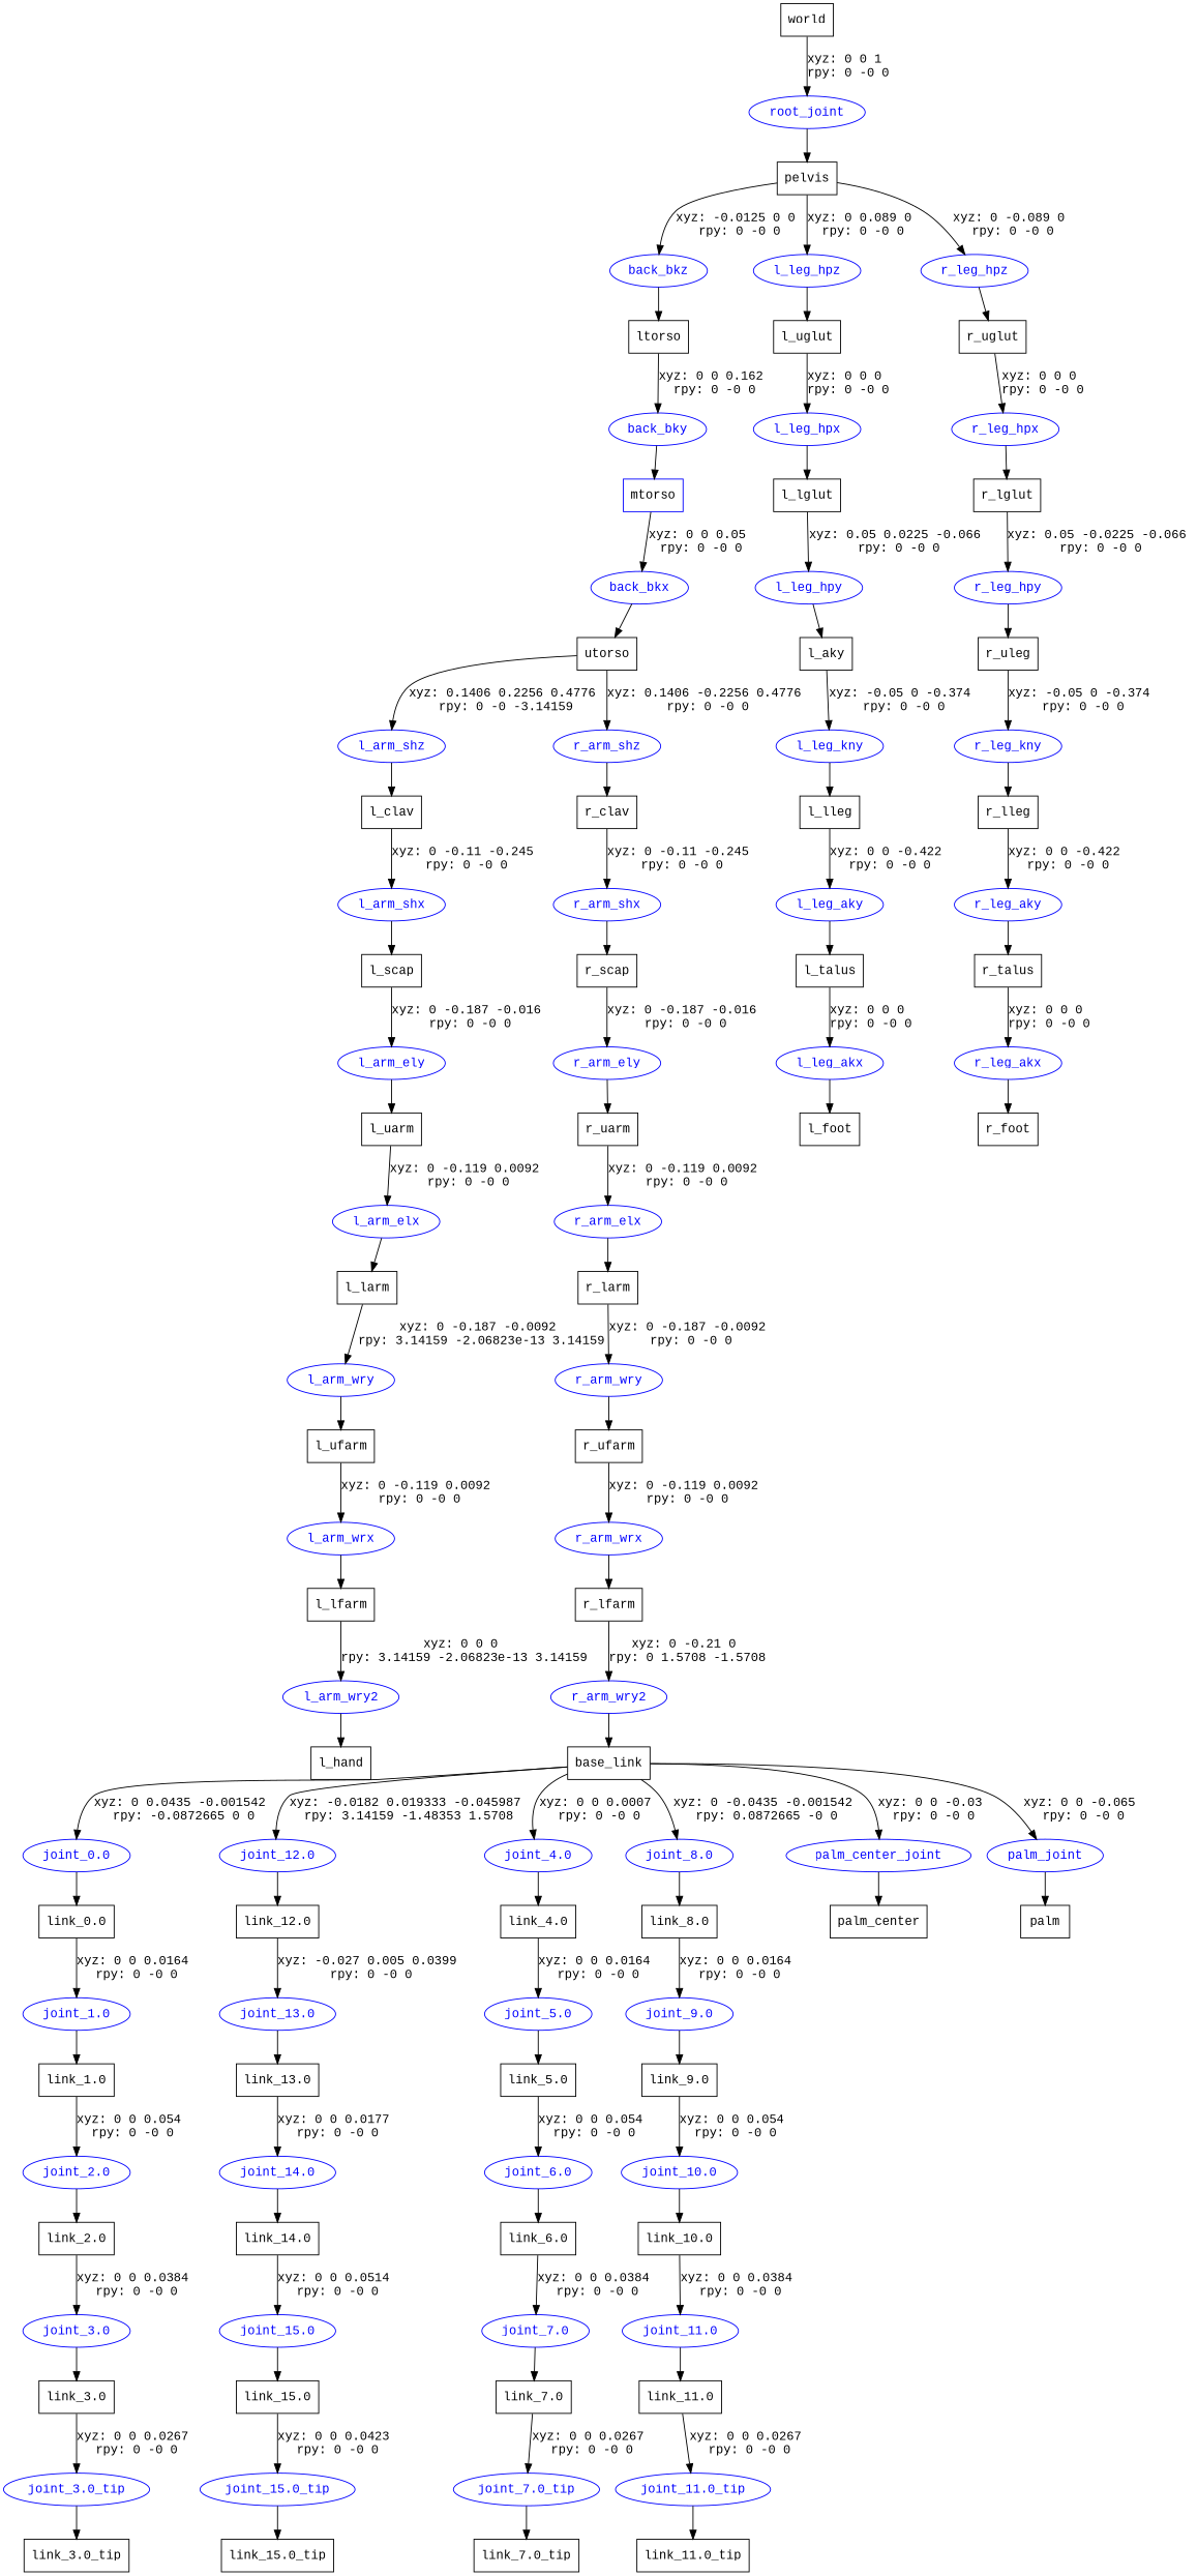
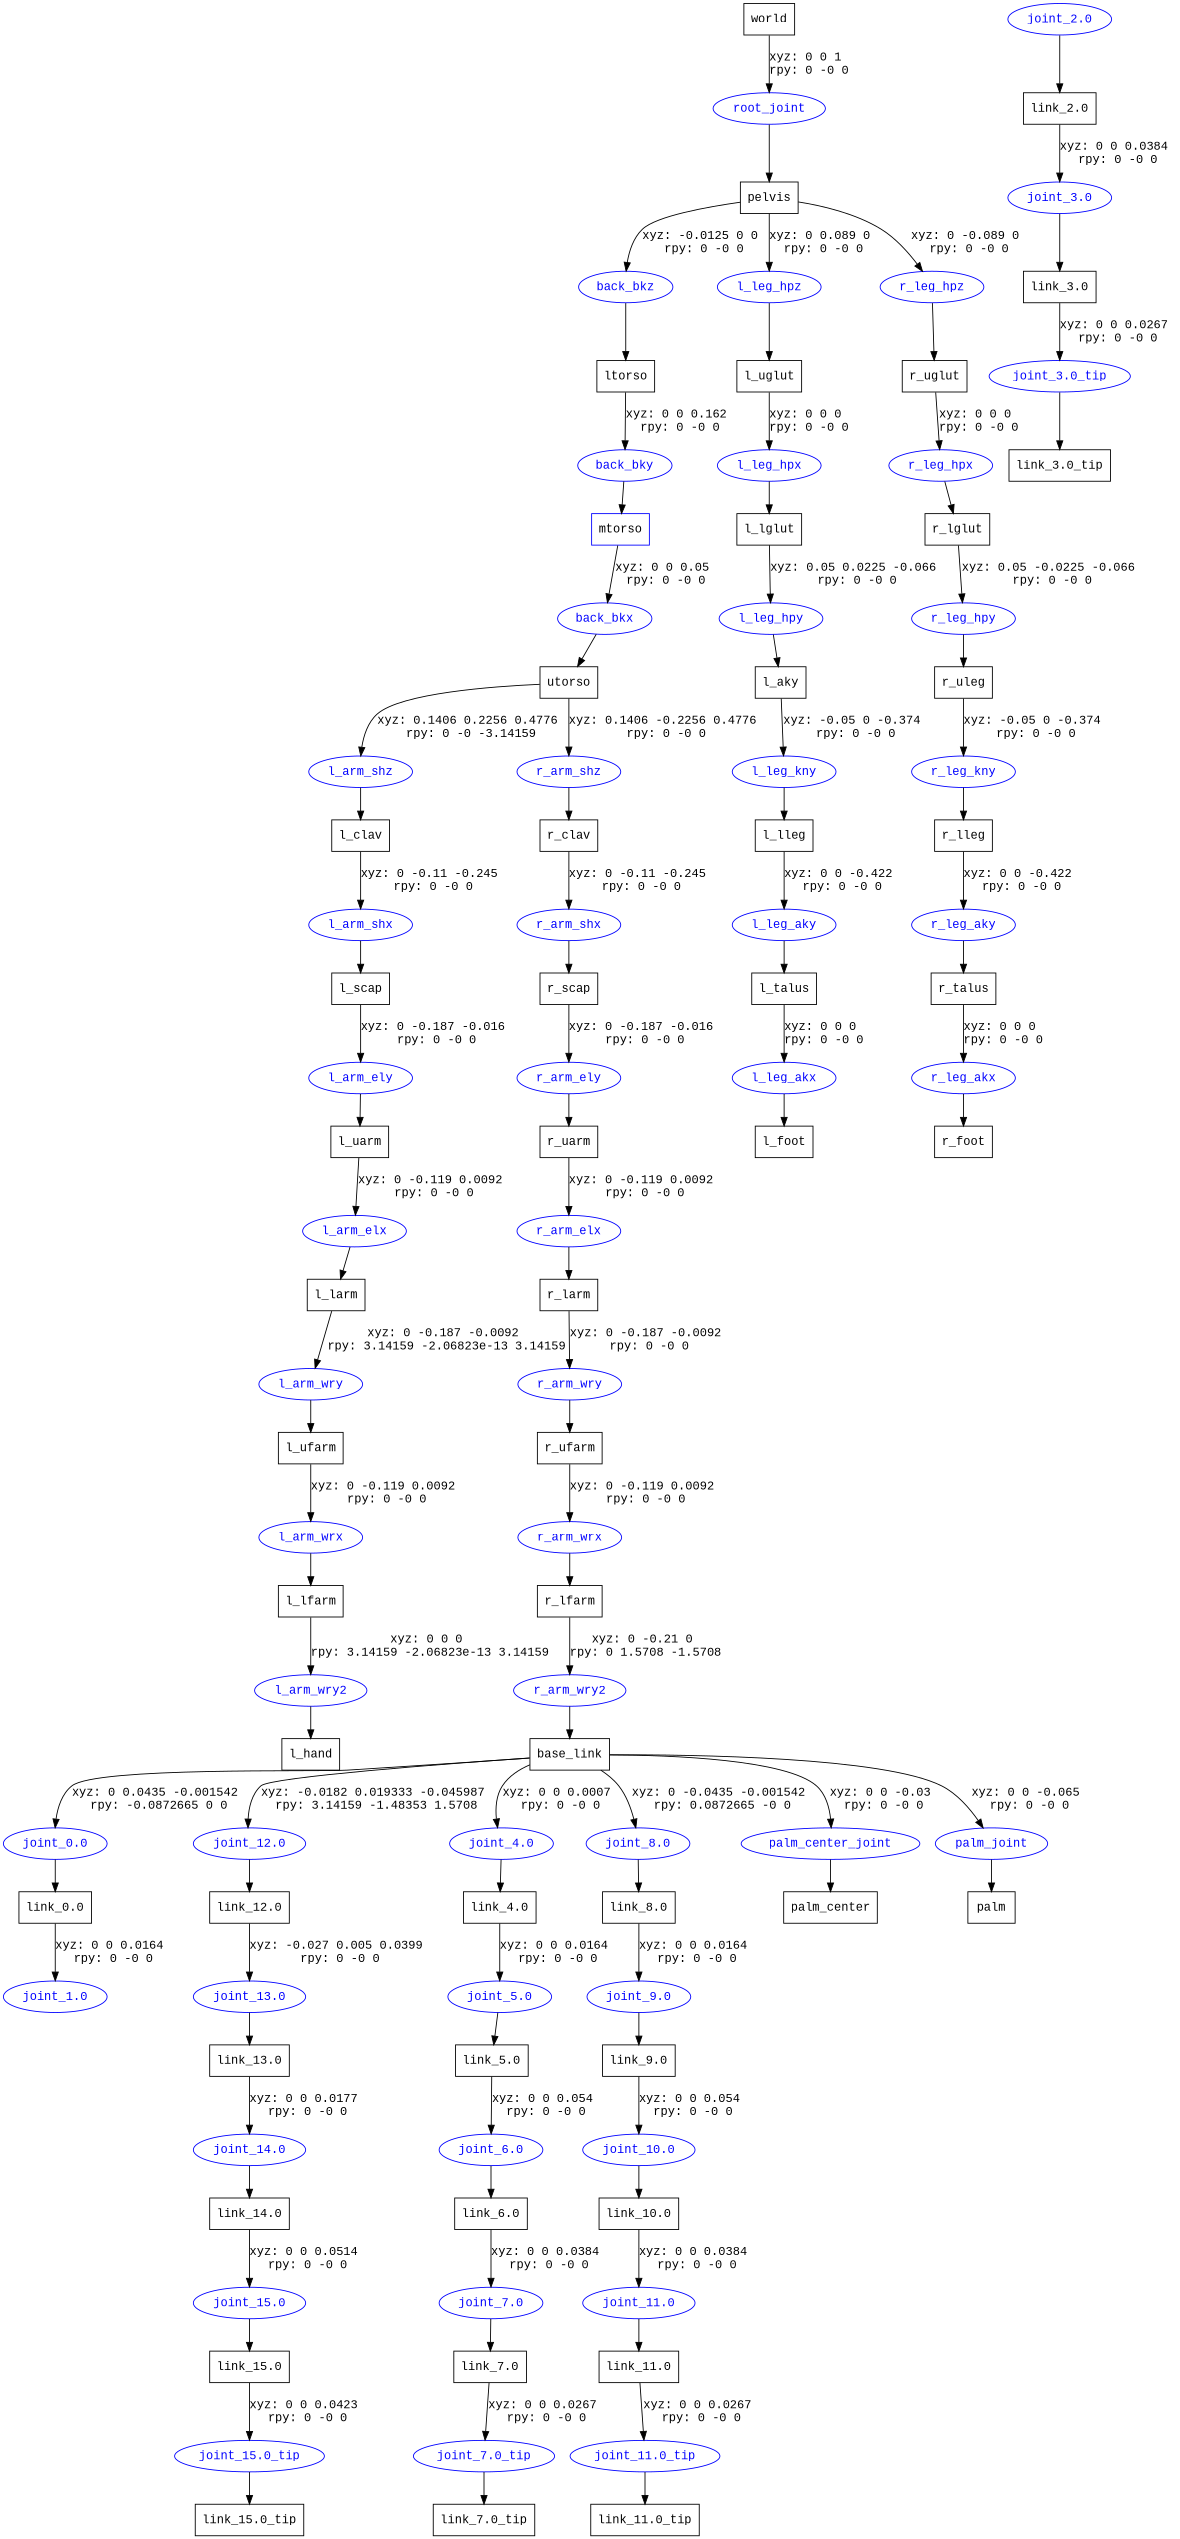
  digraph {
    fontname="Liberation Mono"
    node [fontname="Liberation Mono" shape=box color=blue]
    edge [fontname="Liberation Mono"]
    n1 [label=world color=""]
    root_joint [fontcolor=blue shape=ellipse]
    n3 [label=pelvis color=""]
    back_bkz [fontcolor=blue shape=ellipse]
    l_leg_hpz [fontcolor=blue shape=ellipse]
    r_leg_hpz [fontcolor=blue shape=ellipse]
    n7 [label=ltorso color=""]
    n8 [label=l_uglut color=""]
    n9 [label=r_uglut color=""]
    back_bky [fontcolor=blue shape=ellipse]
    n11 [label=mtorso]
    back_bkx [fontcolor=blue shape=ellipse]
    n13 [label=utorso color=""]
    l_arm_shz [fontcolor=blue shape=ellipse]
    r_arm_shz [fontcolor=blue shape=ellipse]
    n16 [label=l_clav color=""]
    n17 [label=r_clav color=""]
    l_arm_shx [fontcolor=blue shape=ellipse]
    n19 [label=l_scap color=""]
    l_arm_ely [fontcolor=blue shape=ellipse]
    n21 [label=l_uarm color=""]
    l_arm_elx [fontcolor=blue shape=ellipse]
    n23 [label=l_larm color=""]
    l_arm_wry [fontcolor=blue shape=ellipse]
    n25 [label=l_ufarm color=""]
    l_arm_wrx [fontcolor=blue shape=ellipse]
    n27 [label=l_lfarm color=""]
    l_arm_wry2 [fontcolor=blue shape=ellipse]
    n29 [label=l_hand color=""]
    r_arm_shx [fontcolor=blue shape=ellipse]
    n31 [label=r_scap color=""]
    r_arm_ely [fontcolor=blue shape=ellipse]
    n33 [label=r_uarm color=""]
    r_arm_elx [fontcolor=blue shape=ellipse]
    n35 [label=r_larm color=""]
    r_arm_wry [fontcolor=blue shape=ellipse]
    n37 [label=r_ufarm color=""]
    r_arm_wrx [fontcolor=blue shape=ellipse]
    n39 [label=r_lfarm color=""]
    r_arm_wry2 [fontcolor=blue shape=ellipse]
    n41 [label=base_link color=""]
    "joint_0.0" [fontcolor=blue shape=ellipse]
    "joint_12.0" [fontcolor=blue shape=ellipse]
    "joint_4.0" [fontcolor=blue shape=ellipse]
    "joint_8.0" [fontcolor=blue shape=ellipse]
    palm_center_joint [fontcolor=blue shape=ellipse]
    palm_joint [fontcolor=blue shape=ellipse]
    n48 [label="link_0.0" color=""]
    n49 [label="link_12.0" color=""]
    n50 [label="link_4.0" color=""]
    n51 [label="link_8.0" color=""]
    n52 [label=palm_center color=""]
    n53 [label=palm color=""]
    "joint_1.0" [fontcolor=blue shape=ellipse]
-   n55 [label="link_1.0" color=""]
    "joint_2.0" [fontcolor=blue shape=ellipse]
    n57 [label="link_2.0" color=""]
    "joint_3.0" [fontcolor=blue shape=ellipse]
    n59 [label="link_3.0" color=""]
    "joint_3.0_tip" [fontcolor=blue shape=ellipse]
    n61 [label="link_3.0_tip" color=""]
    "joint_13.0" [fontcolor=blue shape=ellipse]
    n63 [label="link_13.0" color=""]
    "joint_14.0" [fontcolor=blue shape=ellipse]
    n65 [label="link_14.0" color=""]
    "joint_15.0" [fontcolor=blue shape=ellipse]
    n67 [label="link_15.0" color=""]
    "joint_15.0_tip" [fontcolor=blue shape=ellipse]
    n69 [label="link_15.0_tip" color=""]
    "joint_5.0" [fontcolor=blue shape=ellipse]
    n71 [label="link_5.0" color=""]
    "joint_6.0" [fontcolor=blue shape=ellipse]
    n73 [label="link_6.0" color=""]
    "joint_7.0" [fontcolor=blue shape=ellipse]
    n75 [label="link_7.0" color=""]
    "joint_7.0_tip" [fontcolor=blue shape=ellipse]
    n77 [label="link_7.0_tip" color=""]
    "joint_9.0" [fontcolor=blue shape=ellipse]
    n79 [label="link_9.0" color=""]
    "joint_10.0" [fontcolor=blue shape=ellipse]
    n81 [label="link_10.0" color=""]
    "joint_11.0" [fontcolor=blue shape=ellipse]
    n83 [label="link_11.0" color=""]
    "joint_11.0_tip" [fontcolor=blue shape=ellipse]
    n85 [label="link_11.0_tip" color=""]
    l_leg_hpx [fontcolor=blue shape=ellipse]
    n87 [label=l_lglut color=""]
    l_leg_hpy [fontcolor=blue shape=ellipse]
    n89 [label=l_aky color=""]
    l_leg_kny [fontcolor=blue shape=ellipse]
    n91 [label=l_lleg color=""]
    l_leg_aky [fontcolor=blue shape=ellipse]
    n93 [label=l_talus color=""]
    l_leg_akx [fontcolor=blue shape=ellipse]
    n95 [label=l_foot color=""]
    r_leg_hpx [fontcolor=blue shape=ellipse]
    n97 [label=r_lglut color=""]
    r_leg_hpy [fontcolor=blue shape=ellipse]
    n99 [label=r_uleg color=""]
    r_leg_kny [fontcolor=blue shape=ellipse]
    n101 [label=r_lleg color=""]
    r_leg_aky [fontcolor=blue shape=ellipse]
    n103 [label=r_talus color=""]
    r_leg_akx [fontcolor=blue shape=ellipse]
    n105 [label=r_foot color=""]
    n1 -> root_joint [label="xyz: 0 0 1 \nrpy: 0 -0 0"]
    root_joint -> n3
    n3 -> back_bkz [label="xyz: -0.0125 0 0 \nrpy: 0 -0 0"]
    n3 -> l_leg_hpz [label="xyz: 0 0.089 0 \nrpy: 0 -0 0"]
    n3 -> r_leg_hpz [label="xyz: 0 -0.089 0 \nrpy: 0 -0 0"]
    back_bkz -> n7
    l_leg_hpz -> n8
    r_leg_hpz -> n9
    n7 -> back_bky [label="xyz: 0 0 0.162 \nrpy: 0 -0 0"]
    n8 -> l_leg_hpx [label="xyz: 0 0 0 \nrpy: 0 -0 0"]
    n9 -> r_leg_hpx [label="xyz: 0 0 0 \nrpy: 0 -0 0"]
    back_bky -> n11
    n11 -> back_bkx [label="xyz: 0 0 0.05 \nrpy: 0 -0 0"]
    back_bkx -> n13
    n13 -> l_arm_shz [label="xyz: 0.1406 0.2256 0.4776 \nrpy: 0 -0 -3.14159"]
    n13 -> r_arm_shz [label="xyz: 0.1406 -0.2256 0.4776 \nrpy: 0 -0 0"]
    l_arm_shz -> n16
    r_arm_shz -> n17
    n16 -> l_arm_shx [label="xyz: 0 -0.11 -0.245 \nrpy: 0 -0 0"]
    n17 -> r_arm_shx [label="xyz: 0 -0.11 -0.245 \nrpy: 0 -0 0"]
    l_arm_shx -> n19
    n19 -> l_arm_ely [label="xyz: 0 -0.187 -0.016 \nrpy: 0 -0 0"]
    l_arm_ely -> n21
    n21 -> l_arm_elx [label="xyz: 0 -0.119 0.0092 \nrpy: 0 -0 0"]
    l_arm_elx -> n23
    n23 -> l_arm_wry [label="xyz: 0 -0.187 -0.0092 \nrpy: 3.14159 -2.06823e-13 3.14159"]
    l_arm_wry -> n25
    n25 -> l_arm_wrx [label="xyz: 0 -0.119 0.0092 \nrpy: 0 -0 0"]
    l_arm_wrx -> n27
    n27 -> l_arm_wry2 [label="xyz: 0 0 0 \nrpy: 3.14159 -2.06823e-13 3.14159"]
    l_arm_wry2 -> n29
    r_arm_shx -> n31
    n31 -> r_arm_ely [label="xyz: 0 -0.187 -0.016 \nrpy: 0 -0 0"]
    r_arm_ely -> n33
    n33 -> r_arm_elx [label="xyz: 0 -0.119 0.0092 \nrpy: 0 -0 0"]
    r_arm_elx -> n35
    n35 -> r_arm_wry [label="xyz: 0 -0.187 -0.0092 \nrpy: 0 -0 0"]
    r_arm_wry -> n37
    n37 -> r_arm_wrx [label="xyz: 0 -0.119 0.0092 \nrpy: 0 -0 0"]
    r_arm_wrx -> n39
    n39 -> r_arm_wry2 [label="xyz: 0 -0.21 0 \nrpy: 0 1.5708 -1.5708"]
    r_arm_wry2 -> n41
    n41 -> "joint_0.0" [label="xyz: 0 0.0435 -0.001542 \nrpy: -0.0872665 0 0"]
    n41 -> "joint_12.0" [label="xyz: -0.0182 0.019333 -0.045987 \nrpy: 3.14159 -1.48353 1.5708"]
    n41 -> "joint_4.0" [label="xyz: 0 0 0.0007 \nrpy: 0 -0 0"]
    n41 -> "joint_8.0" [label="xyz: 0 -0.0435 -0.001542 \nrpy: 0.0872665 -0 0"]
    n41 -> palm_center_joint [label="xyz: 0 0 -0.03 \nrpy: 0 -0 0"]
    n41 -> palm_joint [label="xyz: 0 0 -0.065 \nrpy: 0 -0 0"]
    "joint_0.0" -> n48
    "joint_12.0" -> n49
    "joint_4.0" -> n50
    "joint_8.0" -> n51
    palm_center_joint -> n52
    palm_joint -> n53
    n48 -> "joint_1.0" [label="xyz: 0 0 0.0164 \nrpy: 0 -0 0"]
    n49 -> "joint_13.0" [label="xyz: -0.027 0.005 0.0399 \nrpy: 0 -0 0"]
    n50 -> "joint_5.0" [label="xyz: 0 0 0.0164 \nrpy: 0 -0 0"]
    n51 -> "joint_9.0" [label="xyz: 0 0 0.0164 \nrpy: 0 -0 0"]
-   "joint_1.0" -> n55
-   n55 -> "joint_2.0" [label="xyz: 0 0 0.054 \nrpy: 0 -0 0"]
    "joint_2.0" -> n57
    n57 -> "joint_3.0" [label="xyz: 0 0 0.0384 \nrpy: 0 -0 0"]
    "joint_3.0" -> n59
    n59 -> "joint_3.0_tip" [label="xyz: 0 0 0.0267 \nrpy: 0 -0 0"]
    "joint_3.0_tip" -> n61
    "joint_13.0" -> n63
    n63 -> "joint_14.0" [label="xyz: 0 0 0.0177 \nrpy: 0 -0 0"]
    "joint_14.0" -> n65
    n65 -> "joint_15.0" [label="xyz: 0 0 0.0514 \nrpy: 0 -0 0"]
    "joint_15.0" -> n67
    n67 -> "joint_15.0_tip" [label="xyz: 0 0 0.0423 \nrpy: 0 -0 0"]
    "joint_15.0_tip" -> n69
    "joint_5.0" -> n71
    n71 -> "joint_6.0" [label="xyz: 0 0 0.054 \nrpy: 0 -0 0"]
    "joint_6.0" -> n73
    n73 -> "joint_7.0" [label="xyz: 0 0 0.0384 \nrpy: 0 -0 0"]
    "joint_7.0" -> n75
    n75 -> "joint_7.0_tip" [label="xyz: 0 0 0.0267 \nrpy: 0 -0 0"]
    "joint_7.0_tip" -> n77
    "joint_9.0" -> n79
    n79 -> "joint_10.0" [label="xyz: 0 0 0.054 \nrpy: 0 -0 0"]
    "joint_10.0" -> n81
    n81 -> "joint_11.0" [label="xyz: 0 0 0.0384 \nrpy: 0 -0 0"]
    "joint_11.0" -> n83
    n83 -> "joint_11.0_tip" [label="xyz: 0 0 0.0267 \nrpy: 0 -0 0"]
    "joint_11.0_tip" -> n85
    l_leg_hpx -> n87
    n87 -> l_leg_hpy [label="xyz: 0.05 0.0225 -0.066 \nrpy: 0 -0 0"]
    l_leg_hpy -> n89
    n89 -> l_leg_kny [label="xyz: -0.05 0 -0.374 \nrpy: 0 -0 0"]
    l_leg_kny -> n91
    n91 -> l_leg_aky [label="xyz: 0 0 -0.422 \nrpy: 0 -0 0"]
    l_leg_aky -> n93
    n93 -> l_leg_akx [label="xyz: 0 0 0 \nrpy: 0 -0 0"]
    l_leg_akx -> n95
    r_leg_hpx -> n97
    n97 -> r_leg_hpy [label="xyz: 0.05 -0.0225 -0.066 \nrpy: 0 -0 0"]
    r_leg_hpy -> n99
    n99 -> r_leg_kny [label="xyz: -0.05 0 -0.374 \nrpy: 0 -0 0"]
    r_leg_kny -> n101
    n101 -> r_leg_aky [label="xyz: 0 0 -0.422 \nrpy: 0 -0 0"]
    r_leg_aky -> n103
    n103 -> r_leg_akx [label="xyz: 0 0 0 \nrpy: 0 -0 0"]
    r_leg_akx -> n105
  }
